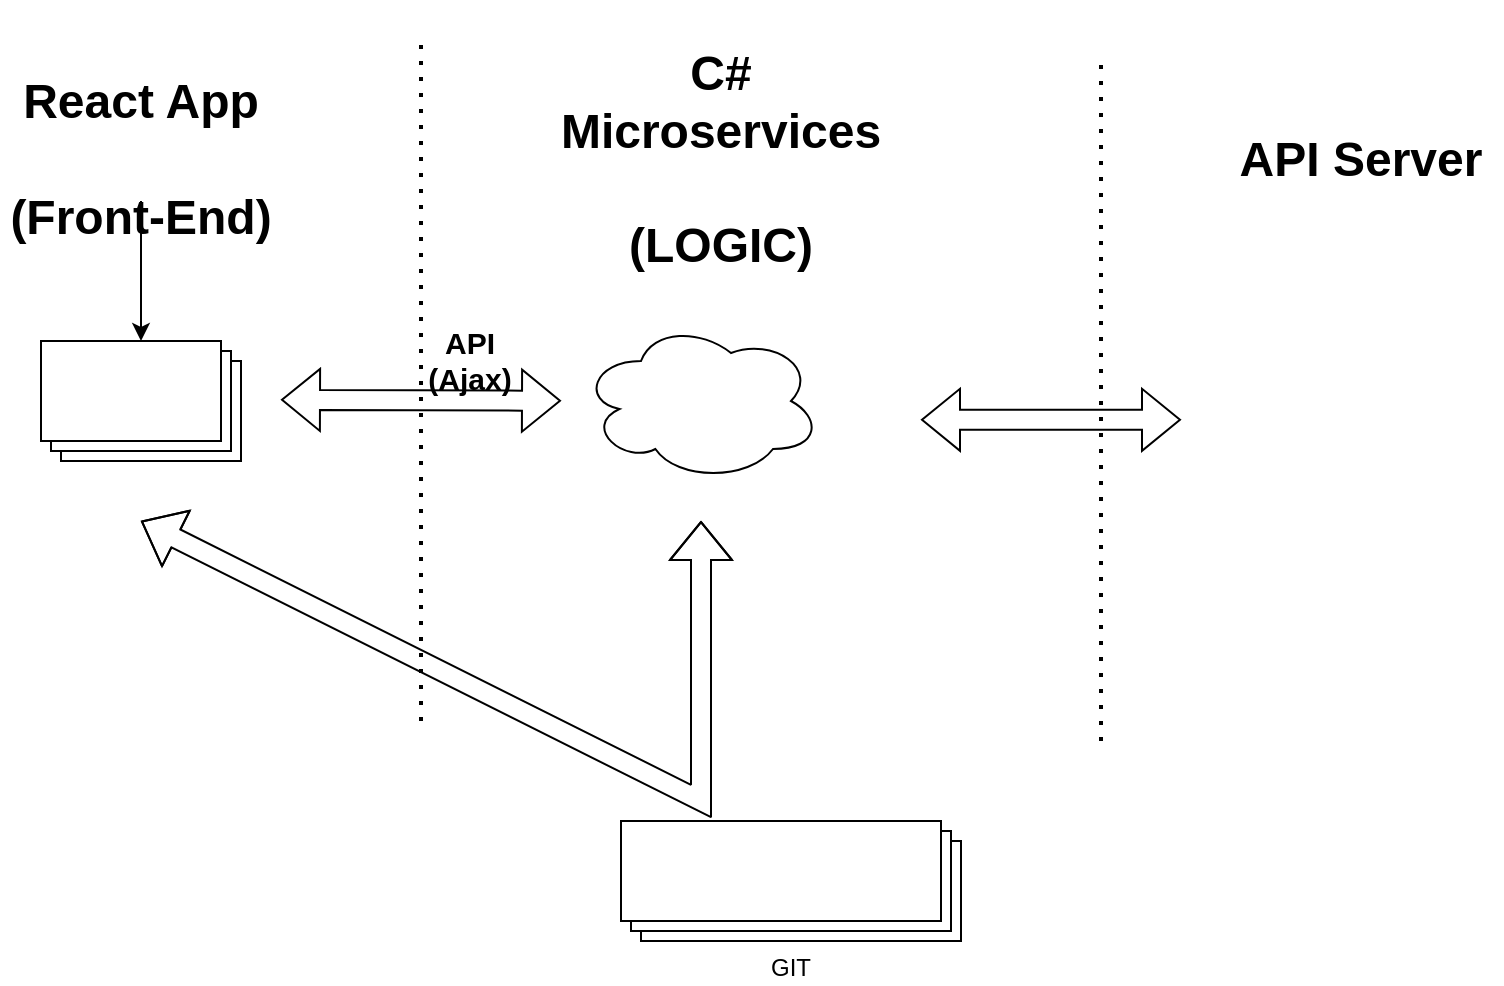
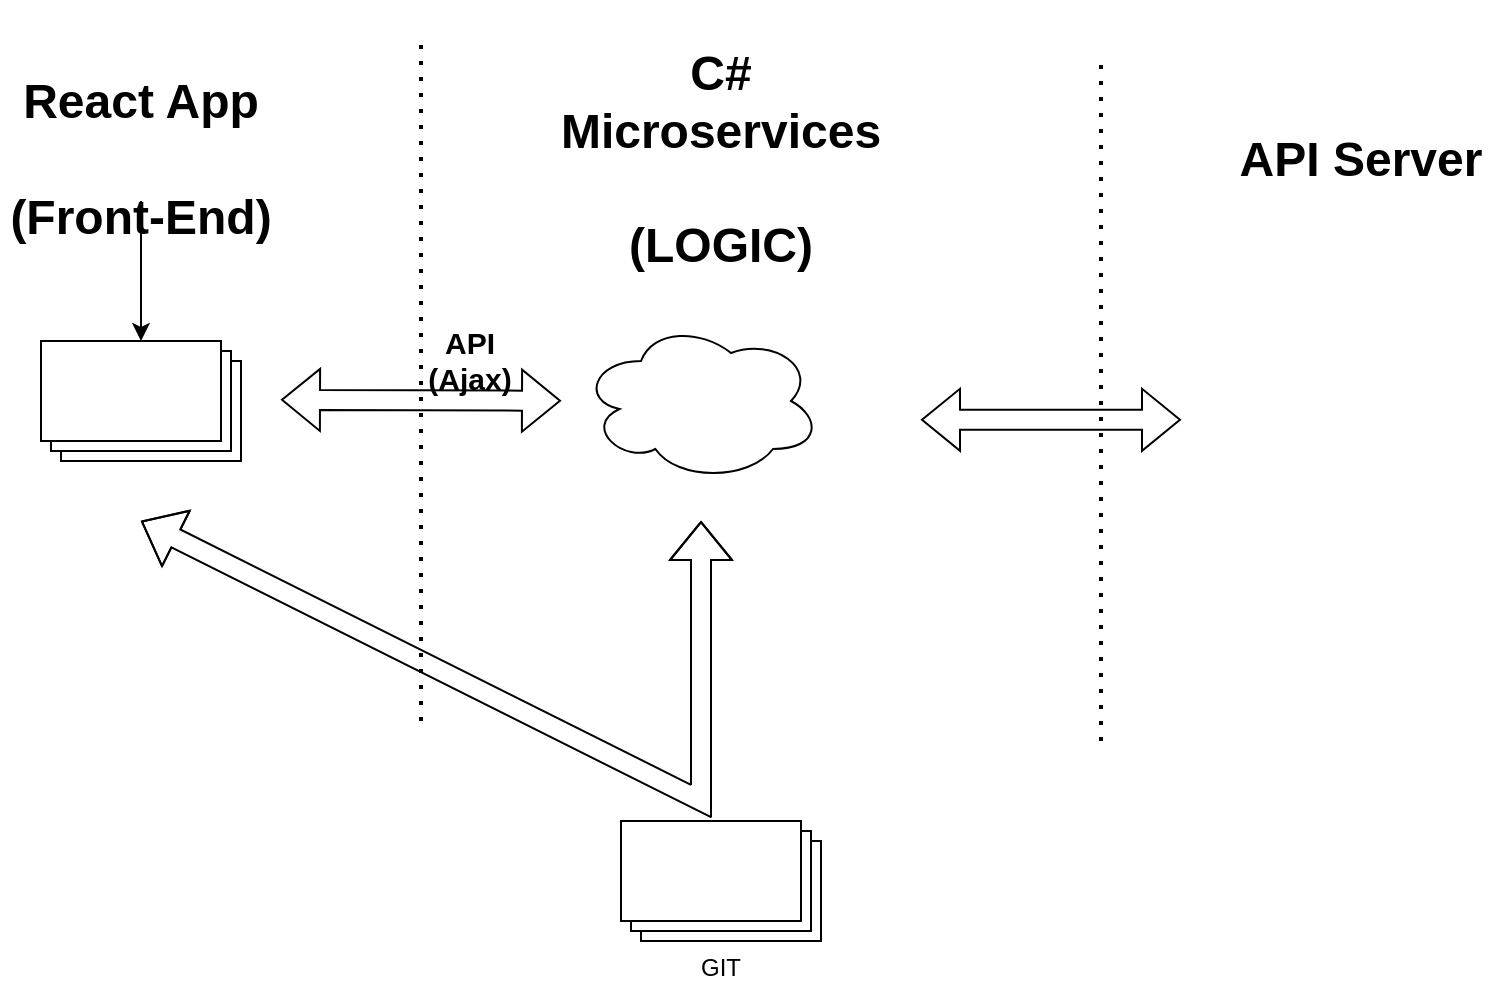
  <mxCell id="0" />
  <mxCell id="1" parent="0" />
  <mxCell id="2" value="" style="endArrow=none;dashed=1;html=1;dashPattern=1 3;strokeWidth=2;rounded=0;" edge="1" parent="1"><mxGeometry width="50" height="50" relative="1" as="geometry"><mxPoint x="550" y="370" as="sourcePoint" /><mxPoint x="550" y="30" as="targetPoint" /></mxGeometry></mxCell>
  <mxCell id="3" value="" style="endArrow=none;dashed=1;html=1;dashPattern=1 3;strokeWidth=2;rounded=0;" edge="1" parent="1"><mxGeometry width="50" height="50" relative="1" as="geometry"><mxPoint x="210" y="360" as="sourcePoint" /><mxPoint x="210" y="20" as="targetPoint" /></mxGeometry></mxCell>
  <mxCell id="4" value="" style="ellipse;shape=cloud;whiteSpace=wrap;html=1;" vertex="1" parent="1"><mxGeometry x="290" y="160" width="120" height="80" as="geometry" /></mxCell>
  <mxCell id="5" value="" style="verticalLabelPosition=bottom;verticalAlign=top;html=1;shape=mxgraph.basic.layered_rect;dx=10;outlineConnect=0;" vertex="1" parent="1"><mxGeometry x="20" y="170" width="100" height="60" as="geometry" /></mxCell>
  <mxCell id="6" value="" style="shape=flexArrow;endArrow=classic;startArrow=classic;html=1;rounded=0;" edge="1" parent="1"><mxGeometry width="100" height="100" relative="1" as="geometry"><mxPoint x="140" y="199.41" as="sourcePoint" /><mxPoint x="280" y="199.896" as="targetPoint" /></mxGeometry></mxCell>
  <mxCell id="7" value="" style="shape=flexArrow;endArrow=classic;startArrow=classic;html=1;rounded=0;" edge="1" parent="1"><mxGeometry width="100" height="100" relative="1" as="geometry"><mxPoint x="460" y="209.41" as="sourcePoint" /><mxPoint x="590" y="209.41" as="targetPoint" /></mxGeometry></mxCell>
  <mxCell id="8" value="" style="edgeStyle=orthogonalEdgeStyle;rounded=0;orthogonalLoop=1;jettySize=auto;html=1;" edge="1" parent="1" source="9" target="5"><mxGeometry relative="1" as="geometry" /></mxCell>
  <mxCell id="9" value="React App&lt;br&gt;&lt;br&gt;(Front-End)" style="text;strokeColor=none;fillColor=none;html=1;fontSize=24;fontStyle=1;verticalAlign=middle;align=center;" vertex="1" parent="1"><mxGeometry x="20" y="60" width="100" height="40" as="geometry" /></mxCell>
  <mxCell id="10" value="C#&lt;br&gt;Microservices&lt;br&gt;&lt;br&gt;(LOGIC)" style="text;strokeColor=none;fillColor=none;html=1;fontSize=24;fontStyle=1;verticalAlign=middle;align=center;" vertex="1" parent="1"><mxGeometry x="310" y="60" width="100" height="40" as="geometry" /></mxCell>
  <mxCell id="11" value="API Server" style="text;strokeColor=none;fillColor=none;html=1;fontSize=24;fontStyle=1;verticalAlign=middle;align=center;" vertex="1" parent="1"><mxGeometry x="630" y="60" width="100" height="40" as="geometry" /></mxCell>
- <mxCell id="12" value="GIT" style="verticalLabelPosition=bottom;verticalAlign=top;html=1;shape=mxgraph.basic.layered_rect;dx=10;outlineConnect=0;" vertex="1" parent="1"><mxGeometry x="310" y="410" width="170" height="60" as="geometry" /></mxCell>
+ <mxCell id="12" value="GIT" style="verticalLabelPosition=bottom;verticalAlign=top;html=1;shape=mxgraph.basic.layered_rect;dx=10;outlineConnect=0;" vertex="1" parent="1"><mxGeometry x="310" y="410" width="100" height="60" as="geometry" /></mxCell>
  <mxCell id="13" value="" style="shape=flexArrow;endArrow=classic;startArrow=classic;html=1;rounded=0;" edge="1" parent="1"><mxGeometry width="100" height="100" relative="1" as="geometry"><mxPoint x="350" y="260" as="sourcePoint" /><mxPoint x="70" y="260" as="targetPoint" /><Array as="points"><mxPoint x="350" y="400" /></Array></mxGeometry></mxCell>
  <mxCell id="14" value="&lt;b&gt;&lt;font style=&quot;font-size: 15px&quot;&gt;API (Ajax)&lt;/font&gt;&lt;/b&gt;" style="text;html=1;strokeColor=none;fillColor=none;align=center;verticalAlign=middle;whiteSpace=wrap;rounded=0;" vertex="1" parent="1"><mxGeometry x="205" y="165" width="60" height="30" as="geometry" /></mxCell>
